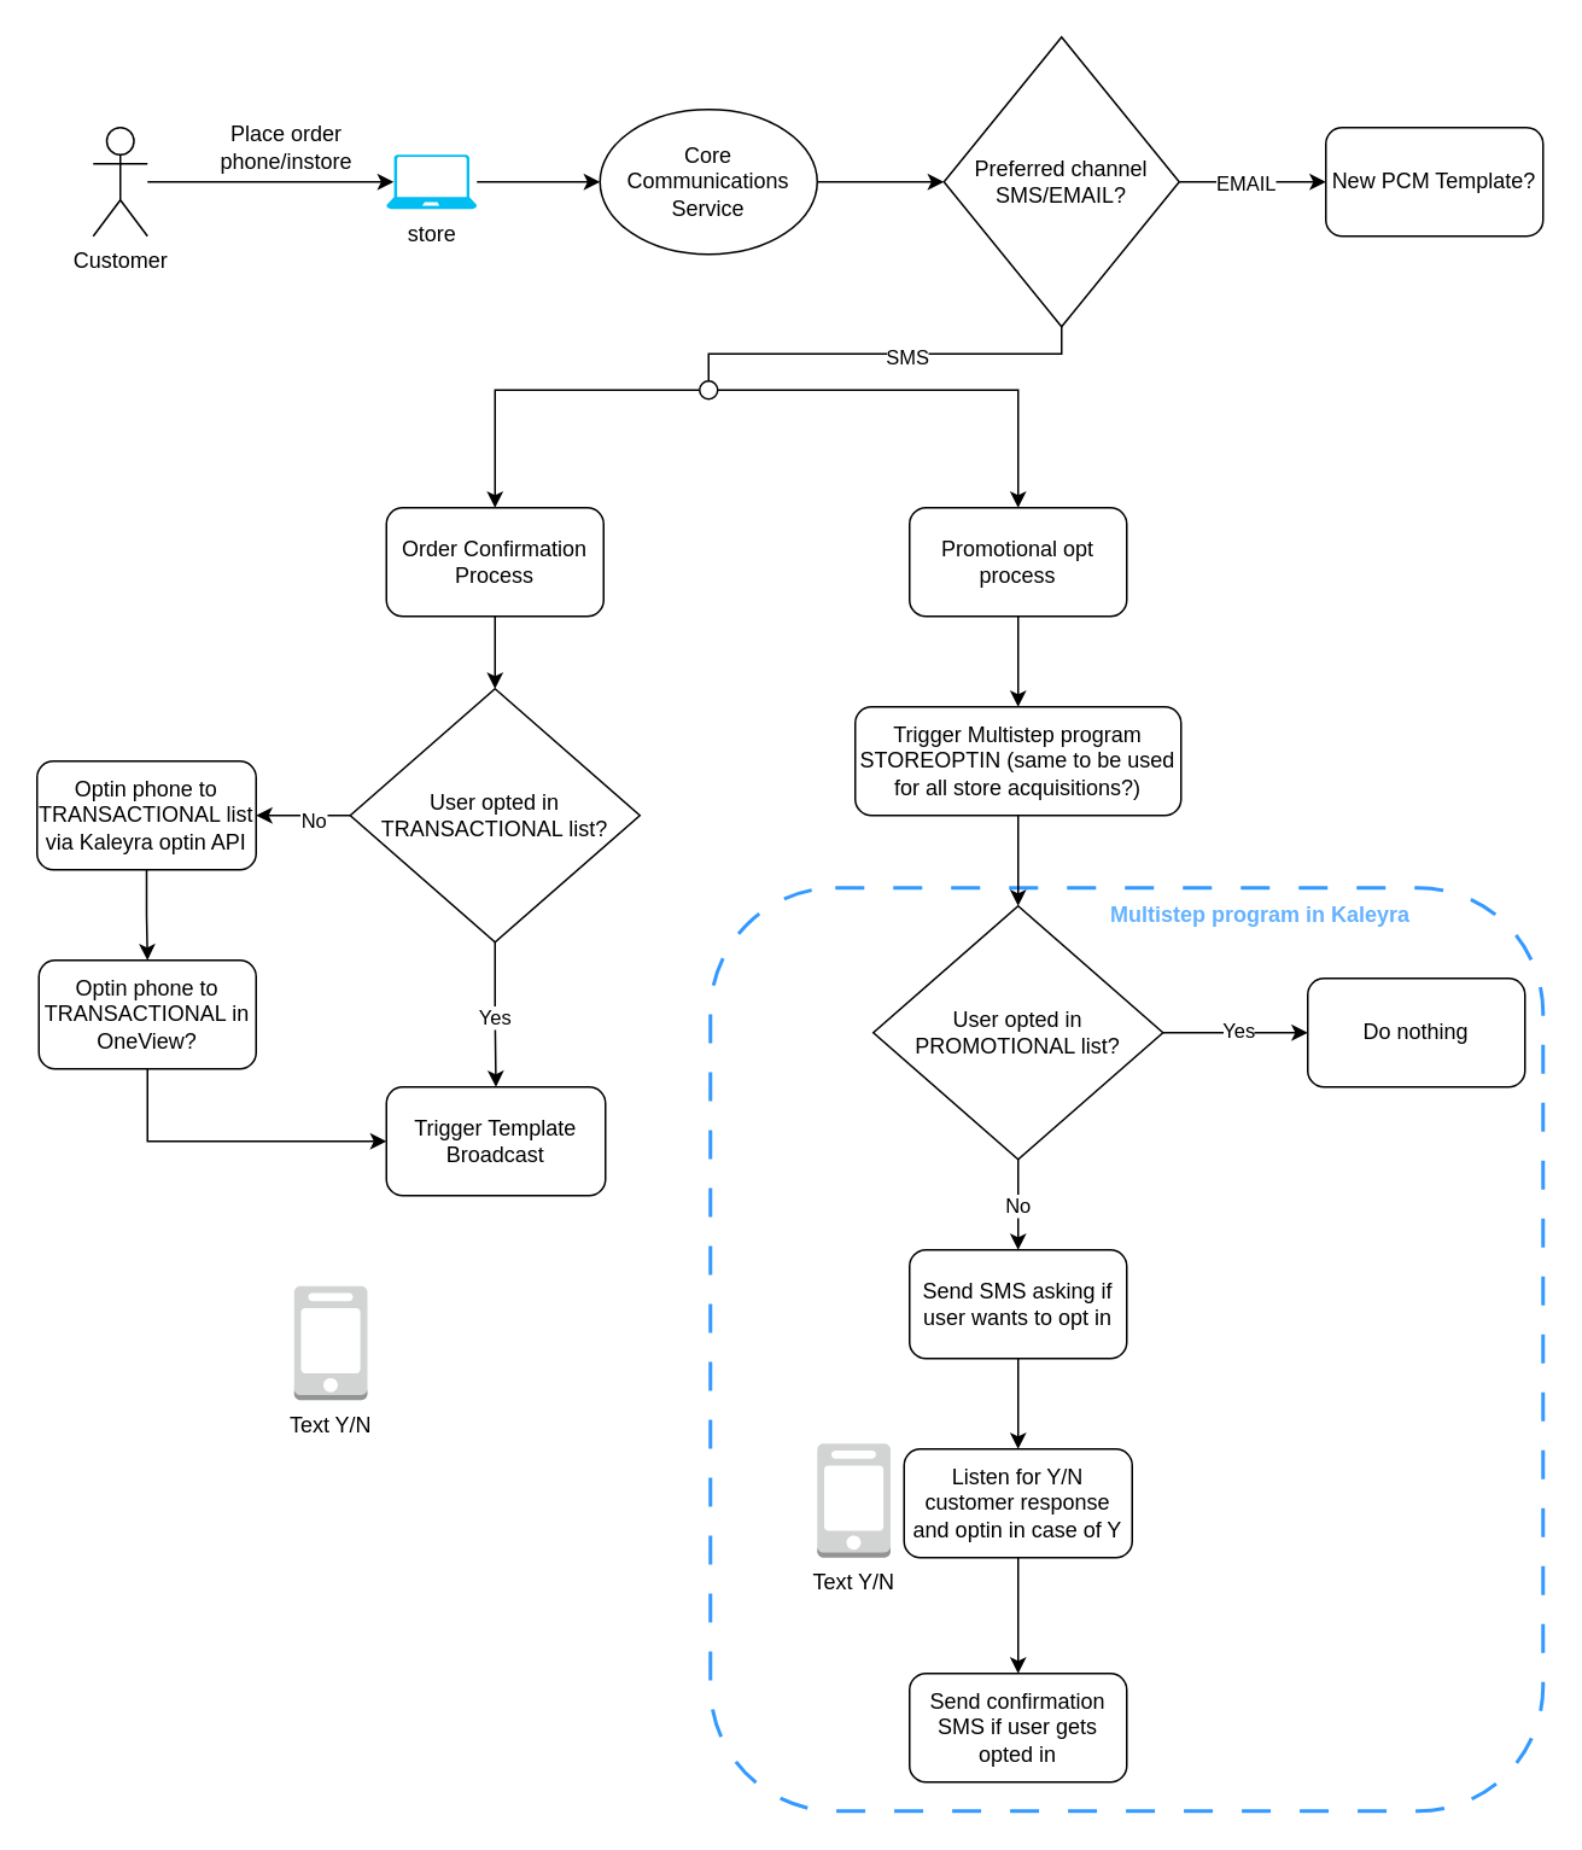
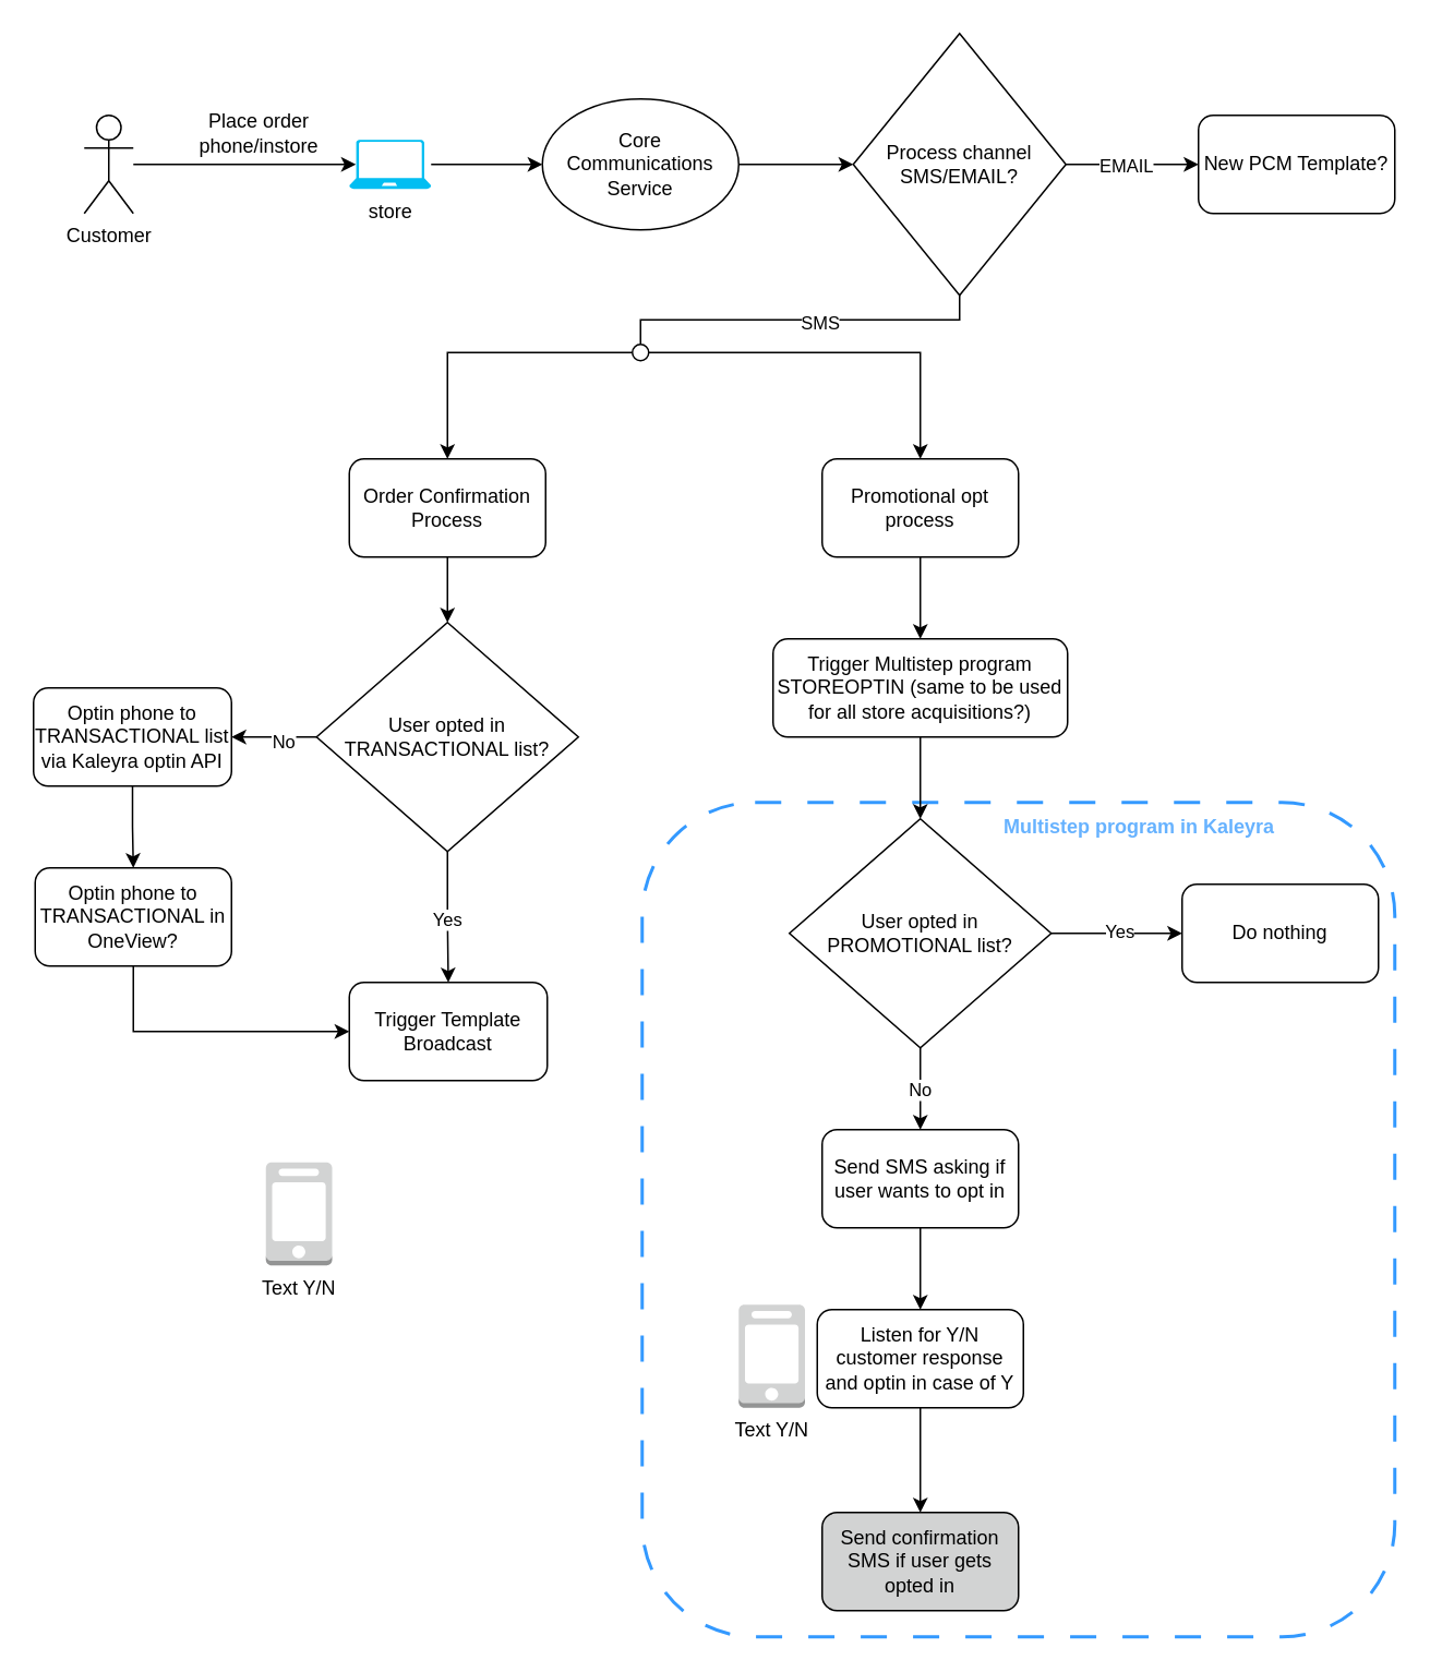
  <mxCell id="0" />
  <mxCell id="1" parent="0" />
  <mxCell id="2" value="" style="rounded=1;whiteSpace=wrap;html=1;fillColor=none;dashed=1;dashPattern=8 8;strokeColor=#3399FF;strokeWidth=2;" parent="1" vertex="1"><mxGeometry x="392" y="490" width="460" height="510" as="geometry" /></mxCell>
  <mxCell id="3" value="Customer" style="shape=umlActor;verticalLabelPosition=bottom;verticalAlign=top;html=1;outlineConnect=0;" parent="1" vertex="1"><mxGeometry x="51" y="70" width="30" height="60" as="geometry" /></mxCell>
  <mxCell id="4" style="edgeStyle=orthogonalEdgeStyle;rounded=0;orthogonalLoop=1;jettySize=auto;html=1;entryX=0;entryY=0.5;entryDx=0;entryDy=0;" parent="1" source="5" target="9" edge="1"><mxGeometry relative="1" as="geometry" /></mxCell>
  <mxCell id="5" value="store" style="verticalLabelPosition=bottom;html=1;verticalAlign=top;align=center;strokeColor=none;fillColor=#00BEF2;shape=mxgraph.azure.laptop;pointerEvents=1;" parent="1" vertex="1"><mxGeometry x="213" y="85" width="50" height="30" as="geometry" /></mxCell>
  <mxCell id="6" style="edgeStyle=orthogonalEdgeStyle;rounded=0;orthogonalLoop=1;jettySize=auto;html=1;entryX=0.08;entryY=0.5;entryDx=0;entryDy=0;entryPerimeter=0;" parent="1" source="3" target="5" edge="1"><mxGeometry relative="1" as="geometry" /></mxCell>
  <mxCell id="7" value="Place order phone/instore" style="text;html=1;strokeColor=none;fillColor=none;align=center;verticalAlign=middle;whiteSpace=wrap;rounded=0;" parent="1" vertex="1"><mxGeometry x="103" y="66" width="110" height="30" as="geometry" /></mxCell>
  <mxCell id="8" style="edgeStyle=orthogonalEdgeStyle;rounded=0;orthogonalLoop=1;jettySize=auto;html=1;entryX=0;entryY=0.5;entryDx=0;entryDy=0;" parent="1" source="9" target="14" edge="1"><mxGeometry relative="1" as="geometry" /></mxCell>
  <mxCell id="9" value="Core Communications Service" style="ellipse;whiteSpace=wrap;html=1;" parent="1" vertex="1"><mxGeometry x="331" y="60" width="120" height="80" as="geometry" /></mxCell>
  <mxCell id="10" style="edgeStyle=orthogonalEdgeStyle;rounded=0;orthogonalLoop=1;jettySize=auto;html=1;entryX=0;entryY=0.5;entryDx=0;entryDy=0;" parent="1" source="14" target="20" edge="1"><mxGeometry relative="1" as="geometry"><mxPoint x="731" y="100" as="targetPoint" /></mxGeometry></mxCell>
  <mxCell id="11" value="EMAIL" style="edgeLabel;html=1;align=center;verticalAlign=middle;resizable=0;points=[];" parent="10" vertex="1" connectable="0"><mxGeometry x="-0.1" relative="1" as="geometry"><mxPoint as="offset" /></mxGeometry></mxCell>
  <mxCell id="12" style="edgeStyle=elbowEdgeStyle;rounded=0;orthogonalLoop=1;jettySize=auto;html=1;elbow=vertical;endArrow=none;endFill=0;entryX=0.5;entryY=0;entryDx=0;entryDy=0;" parent="1" source="14" target="23" edge="1"><mxGeometry relative="1" as="geometry"><mxPoint x="352" y="230" as="targetPoint" /></mxGeometry></mxCell>
  <mxCell id="13" value="SMS" style="edgeLabel;html=1;align=center;verticalAlign=middle;resizable=0;points=[];" parent="12" vertex="1" connectable="0"><mxGeometry x="-0.106" y="1" relative="1" as="geometry"><mxPoint as="offset" /></mxGeometry></mxCell>
- <mxCell id="14" value="Preferred channel SMS/EMAIL?" style="rhombus;whiteSpace=wrap;html=1;" parent="1" vertex="1"><mxGeometry x="521" y="20" width="130" height="160" as="geometry" /></mxCell>
+ <mxCell id="14" value="Process channel SMS/EMAIL?" style="rhombus;whiteSpace=wrap;html=1;" parent="1" vertex="1"><mxGeometry x="521" y="20" width="130" height="160" as="geometry" /></mxCell>
  <mxCell id="15" style="edgeStyle=orthogonalEdgeStyle;rounded=0;orthogonalLoop=1;jettySize=auto;html=1;entryX=1;entryY=0.5;entryDx=0;entryDy=0;" parent="1" source="19" target="26" edge="1"><mxGeometry relative="1" as="geometry" /></mxCell>
  <mxCell id="16" value="No" style="edgeLabel;html=1;align=center;verticalAlign=middle;resizable=0;points=[];" parent="15" vertex="1" connectable="0"><mxGeometry x="-0.2" y="2" relative="1" as="geometry"><mxPoint as="offset" /></mxGeometry></mxCell>
  <mxCell id="17" style="edgeStyle=orthogonalEdgeStyle;rounded=0;orthogonalLoop=1;jettySize=auto;html=1;entryX=0.5;entryY=0;entryDx=0;entryDy=0;" parent="1" source="19" target="27" edge="1"><mxGeometry relative="1" as="geometry" /></mxCell>
  <mxCell id="18" value="Yes" style="edgeLabel;html=1;align=center;verticalAlign=middle;resizable=0;points=[];" parent="17" vertex="1" connectable="0"><mxGeometry x="0.05" y="-1" relative="1" as="geometry"><mxPoint as="offset" /></mxGeometry></mxCell>
  <mxCell id="19" value="User opted in TRANSACTIONAL list?" style="rhombus;whiteSpace=wrap;html=1;" parent="1" vertex="1"><mxGeometry x="193" y="380" width="160" height="140" as="geometry" /></mxCell>
  <mxCell id="20" value="New PCM Template?" style="rounded=1;whiteSpace=wrap;html=1;" parent="1" vertex="1"><mxGeometry x="732" y="70" width="120" height="60" as="geometry" /></mxCell>
  <mxCell id="21" style="edgeStyle=orthogonalEdgeStyle;rounded=0;orthogonalLoop=1;jettySize=auto;html=1;entryX=0.5;entryY=0;entryDx=0;entryDy=0;" parent="1" source="23" target="42" edge="1"><mxGeometry relative="1" as="geometry"><mxPoint x="282" y="270" as="targetPoint" /></mxGeometry></mxCell>
  <mxCell id="22" style="edgeStyle=orthogonalEdgeStyle;rounded=0;orthogonalLoop=1;jettySize=auto;html=1;entryX=0.5;entryY=0;entryDx=0;entryDy=0;" parent="1" source="23" target="46" edge="1"><mxGeometry relative="1" as="geometry"><mxPoint x="562" y="280" as="targetPoint" /></mxGeometry></mxCell>
  <mxCell id="23" value="" style="ellipse;whiteSpace=wrap;html=1;aspect=fixed;" parent="1" vertex="1"><mxGeometry x="386" y="210" width="10" height="10" as="geometry" /></mxCell>
  <mxCell id="24" style="edgeStyle=elbowEdgeStyle;rounded=0;orthogonalLoop=1;jettySize=auto;html=1;entryX=0;entryY=0.5;entryDx=0;entryDy=0;elbow=vertical;exitX=0.5;exitY=1;exitDx=0;exitDy=0;" parent="1" source="28" target="27" edge="1"><mxGeometry relative="1" as="geometry"><mxPoint x="82" y="640" as="sourcePoint" /><Array as="points"><mxPoint x="142" y="630" /><mxPoint x="122" y="700" /><mxPoint x="142" y="650" /></Array></mxGeometry></mxCell>
  <mxCell id="25" value="" style="edgeStyle=orthogonalEdgeStyle;rounded=0;orthogonalLoop=1;jettySize=auto;html=1;" parent="1" source="26" target="28" edge="1"><mxGeometry relative="1" as="geometry" /></mxCell>
  <mxCell id="26" value="Optin phone to TRANSACTIONAL list via Kaleyra optin API" style="rounded=1;whiteSpace=wrap;html=1;" parent="1" vertex="1"><mxGeometry x="20" y="420" width="121" height="60" as="geometry" /></mxCell>
  <mxCell id="27" value="Trigger Template Broadcast" style="rounded=1;whiteSpace=wrap;html=1;" parent="1" vertex="1"><mxGeometry x="213" y="600" width="121" height="60" as="geometry" /></mxCell>
  <mxCell id="28" value="Optin phone to TRANSACTIONAL in OneView?" style="rounded=1;whiteSpace=wrap;html=1;" parent="1" vertex="1"><mxGeometry x="21" y="530" width="120" height="60" as="geometry" /></mxCell>
  <mxCell id="29" style="edgeStyle=orthogonalEdgeStyle;rounded=0;orthogonalLoop=1;jettySize=auto;html=1;entryX=0.5;entryY=0;entryDx=0;entryDy=0;" parent="1" source="30" target="36" edge="1"><mxGeometry relative="1" as="geometry" /></mxCell>
  <mxCell id="30" value="Trigger Multistep program STOREOPTIN (same to be used for all store acquisitions?)" style="rounded=1;whiteSpace=wrap;html=1;" parent="1" vertex="1"><mxGeometry x="472" y="390" width="180" height="60" as="geometry" /></mxCell>
  <mxCell id="31" style="edgeStyle=orthogonalEdgeStyle;rounded=0;orthogonalLoop=1;jettySize=auto;html=1;entryX=0.5;entryY=0;entryDx=0;entryDy=0;" parent="1" source="50" target="40" edge="1"><mxGeometry relative="1" as="geometry"><mxPoint x="562" y="900" as="targetPoint" /></mxGeometry></mxCell>
  <mxCell id="32" style="edgeStyle=orthogonalEdgeStyle;rounded=0;orthogonalLoop=1;jettySize=auto;html=1;entryX=0.5;entryY=0;entryDx=0;entryDy=0;" parent="1" source="36" target="39" edge="1"><mxGeometry relative="1" as="geometry"><mxPoint x="562" y="700" as="targetPoint" /></mxGeometry></mxCell>
  <mxCell id="33" value="No" style="edgeLabel;html=1;align=center;verticalAlign=middle;resizable=0;points=[];" parent="32" vertex="1" connectable="0"><mxGeometry y="-1" relative="1" as="geometry"><mxPoint as="offset" /></mxGeometry></mxCell>
  <mxCell id="34" style="edgeStyle=orthogonalEdgeStyle;rounded=0;orthogonalLoop=1;jettySize=auto;html=1;entryX=0;entryY=0.5;entryDx=0;entryDy=0;" parent="1" source="36" target="37" edge="1"><mxGeometry relative="1" as="geometry" /></mxCell>
  <mxCell id="35" value="Yes" style="edgeLabel;html=1;align=center;verticalAlign=middle;resizable=0;points=[];" parent="34" vertex="1" connectable="0"><mxGeometry x="0.025" y="2" relative="1" as="geometry"><mxPoint as="offset" /></mxGeometry></mxCell>
  <mxCell id="36" value="User opted in PROMOTIONAL list?" style="rhombus;whiteSpace=wrap;html=1;" parent="1" vertex="1"><mxGeometry x="482" y="500" width="160" height="140" as="geometry" /></mxCell>
  <mxCell id="37" value="Do nothing" style="rounded=1;whiteSpace=wrap;html=1;" parent="1" vertex="1"><mxGeometry x="722" y="540" width="120" height="60" as="geometry" /></mxCell>
  <mxCell id="38" style="edgeStyle=orthogonalEdgeStyle;rounded=0;orthogonalLoop=1;jettySize=auto;html=1;entryX=0.5;entryY=0;entryDx=0;entryDy=0;" parent="1" source="39" target="50" edge="1"><mxGeometry relative="1" as="geometry" /></mxCell>
  <mxCell id="39" value="Send SMS asking if user wants to opt in" style="rounded=1;whiteSpace=wrap;html=1;" parent="1" vertex="1"><mxGeometry x="502" y="690" width="120" height="60" as="geometry" /></mxCell>
- <mxCell id="40" value="Send confirmation SMS if user gets opted in" style="rounded=1;whiteSpace=wrap;html=1;" parent="1" vertex="1"><mxGeometry x="502" y="924" width="120" height="60" as="geometry" /></mxCell>
+ <mxCell id="40" value="Send confirmation SMS if user gets opted in" style="rounded=1;whiteSpace=wrap;html=1;fillColor=#d2d3d3;" parent="1" vertex="1"><mxGeometry x="502" y="924" width="120" height="60" as="geometry" /></mxCell>
  <mxCell id="41" style="edgeStyle=orthogonalEdgeStyle;rounded=0;orthogonalLoop=1;jettySize=auto;html=1;entryX=0.5;entryY=0;entryDx=0;entryDy=0;" parent="1" source="42" target="19" edge="1"><mxGeometry relative="1" as="geometry" /></mxCell>
  <mxCell id="42" value="Order Confirmation Process" style="rounded=1;whiteSpace=wrap;html=1;" parent="1" vertex="1"><mxGeometry x="213" y="280" width="120" height="60" as="geometry" /></mxCell>
  <mxCell id="43" value="" style="group" parent="1" vertex="1" connectable="0"><mxGeometry x="162" y="710" width="174" height="63" as="geometry" /></mxCell>
  <mxCell id="44" value="Text Y/N" style="outlineConnect=0;dashed=0;verticalLabelPosition=bottom;verticalAlign=top;align=center;html=1;shape=mxgraph.aws3.mobile_client;fillColor=#D2D3D3;gradientColor=none;" parent="43" vertex="1"><mxGeometry width="40.5" height="63" as="geometry" /></mxCell>
  <mxCell id="45" style="edgeStyle=orthogonalEdgeStyle;rounded=0;orthogonalLoop=1;jettySize=auto;html=1;entryX=0.5;entryY=0;entryDx=0;entryDy=0;" parent="1" source="46" target="30" edge="1"><mxGeometry relative="1" as="geometry" /></mxCell>
  <mxCell id="46" value="Promotional opt process" style="rounded=1;whiteSpace=wrap;html=1;" parent="1" vertex="1"><mxGeometry x="502" y="280" width="120" height="60" as="geometry" /></mxCell>
  <mxCell id="47" value="Multistep program in Kaleyra" style="text;html=1;strokeColor=none;fillColor=none;align=center;verticalAlign=middle;whiteSpace=wrap;rounded=0;fontColor=#66B2FF;fontStyle=1" parent="1" vertex="1"><mxGeometry x="596" y="490" width="200" height="30" as="geometry" /></mxCell>
  <mxCell id="48" value="" style="group" vertex="1" connectable="0" parent="1"><mxGeometry x="451" y="797" width="174" height="63" as="geometry" /></mxCell>
  <mxCell id="49" value="Text Y/N" style="outlineConnect=0;dashed=0;verticalLabelPosition=bottom;verticalAlign=top;align=center;html=1;shape=mxgraph.aws3.mobile_client;fillColor=#D2D3D3;gradientColor=none;" parent="48" vertex="1"><mxGeometry width="40.5" height="63" as="geometry" /></mxCell>
  <mxCell id="50" value="Listen for Y/N customer response and optin in case of Y" style="rounded=1;whiteSpace=wrap;html=1;" parent="48" vertex="1"><mxGeometry x="48" y="3" width="126" height="60" as="geometry" /></mxCell>
